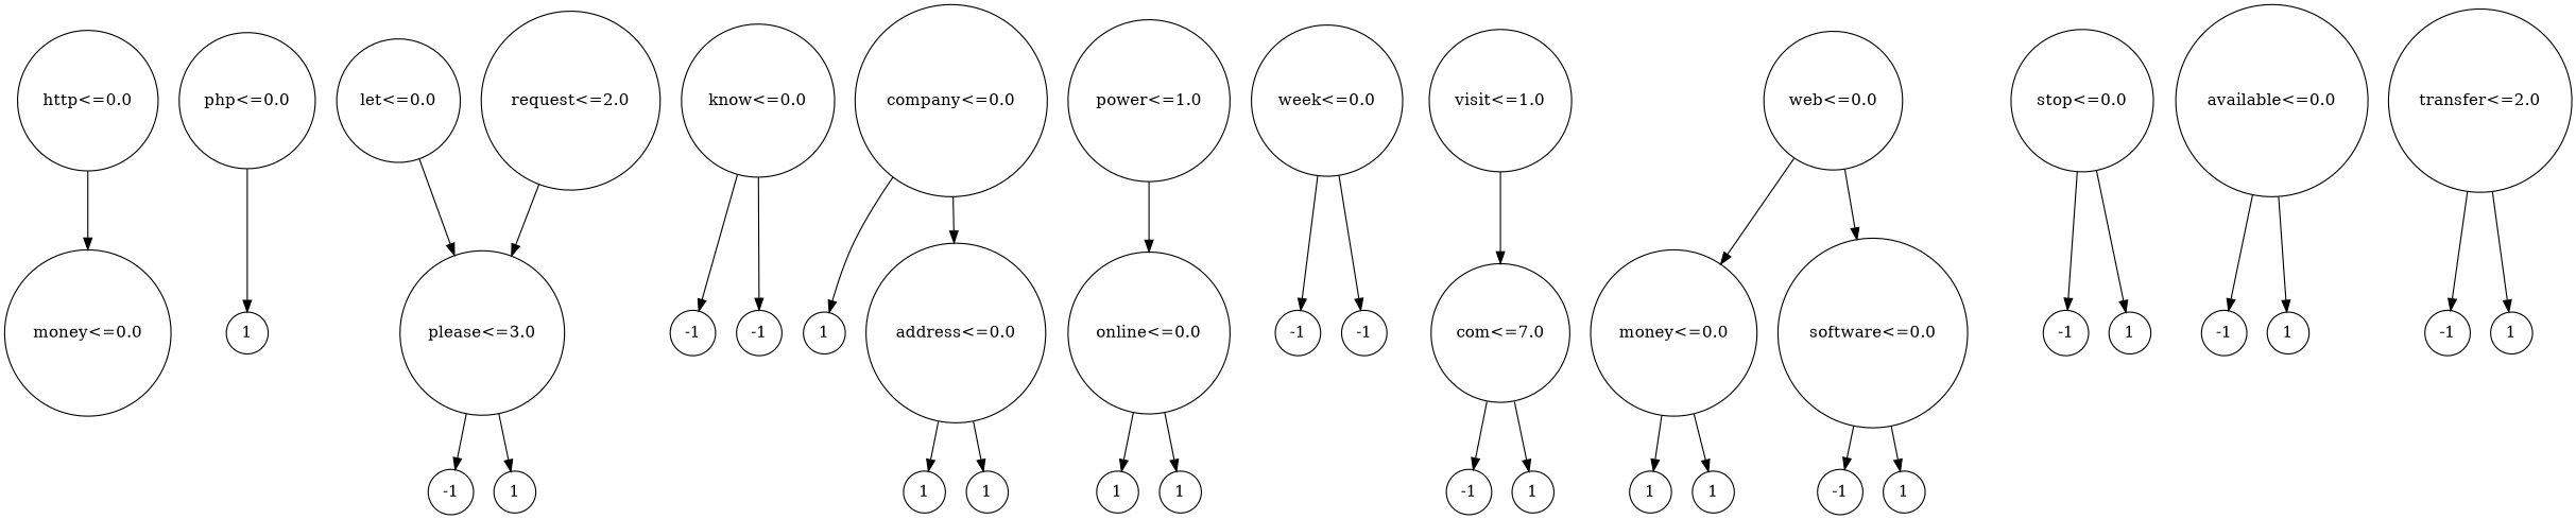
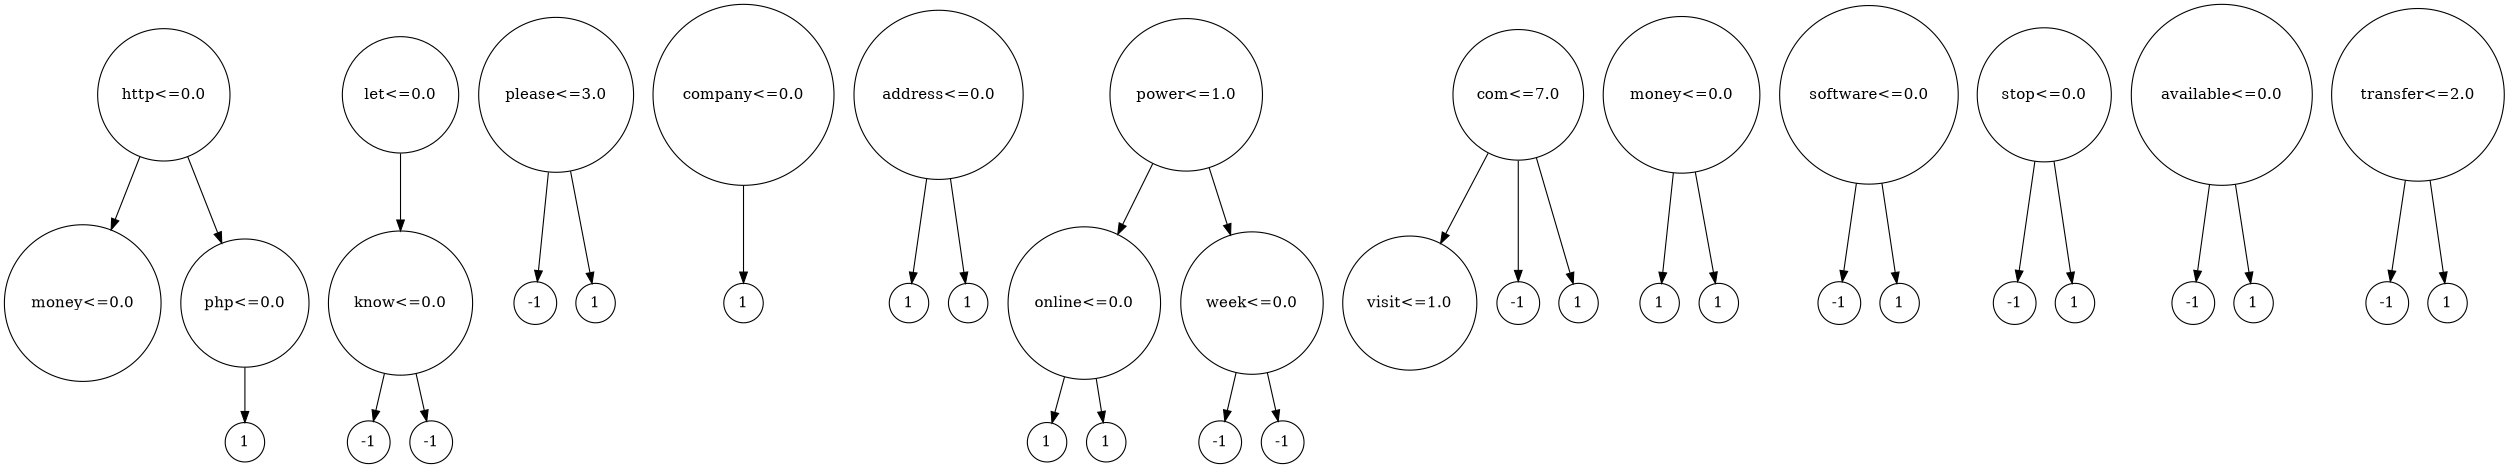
  digraph {
    node [shape=circle]
    n1 [label="http<=0.0"]
    n2 [label="money<=0.0"]
    n3 [label="php<=0.0"]
    n4 [label=1]
    n5 [label="let<=0.0"]
    n6 [label="know<=0.0"]
-   n7 [label="request<=2.0"]
    n8 [label="please<=3.0"]
    n9 [label="company<=0.0"]
    n10 [label=1]
    n11 [label="address<=0.0"]
    n12 [label="power<=1.0"]
    n13 [label="online<=0.0"]
    n14 [label="week<=0.0"]
    n15 [label="visit<=1.0"]
    n16 [label="com<=7.0"]
-   n17 [label="web<=0.0"]
    n18 [label="money<=0.0"]
    n19 [label="software<=0.0"]
    n20 [label=-1]
    n21 [label=-1]
    n22 [label="stop<=0.0"]
    n23 [label=-1]
    n24 [label=1]
    n25 [label="available<=0.0"]
    n26 [label=-1]
    n27 [label=1]
    n28 [label=-1]
    n29 [label=1]
    n30 [label=1]
    n31 [label=1]
    n32 [label=1]
    n33 [label=1]
    n34 [label=-1]
    n35 [label=-1]
    n36 [label=-1]
    n37 [label=1]
    n38 [label="transfer<=2.0"]
    n39 [label=-1]
    n40 [label=1]
    n41 [label=1]
    n42 [label=1]
    n43 [label=-1]
    n44 [label=1]
    n1 -> n2
+   n1 -> n3
    n3 -> n4
-   n5 -> n8
+   n5 -> n6
    n6 -> n20
    n6 -> n21
-   n7 -> n8
    n8 -> n28
    n8 -> n29
    n9 -> n10
-   n9 -> n11
    n11 -> n30
    n11 -> n31
    n12 -> n13
+   n12 -> n14
    n13 -> n32
    n13 -> n33
    n14 -> n34
    n14 -> n35
-   n15 -> n16
+   n16 -> n15
    n16 -> n36
    n16 -> n37
-   n17 -> n18
-   n17 -> n19
    n18 -> n41
    n18 -> n42
    n19 -> n43
    n19 -> n44
    n22 -> n23
    n22 -> n24
    n25 -> n26
    n25 -> n27
    n38 -> n39
    n38 -> n40
  }
